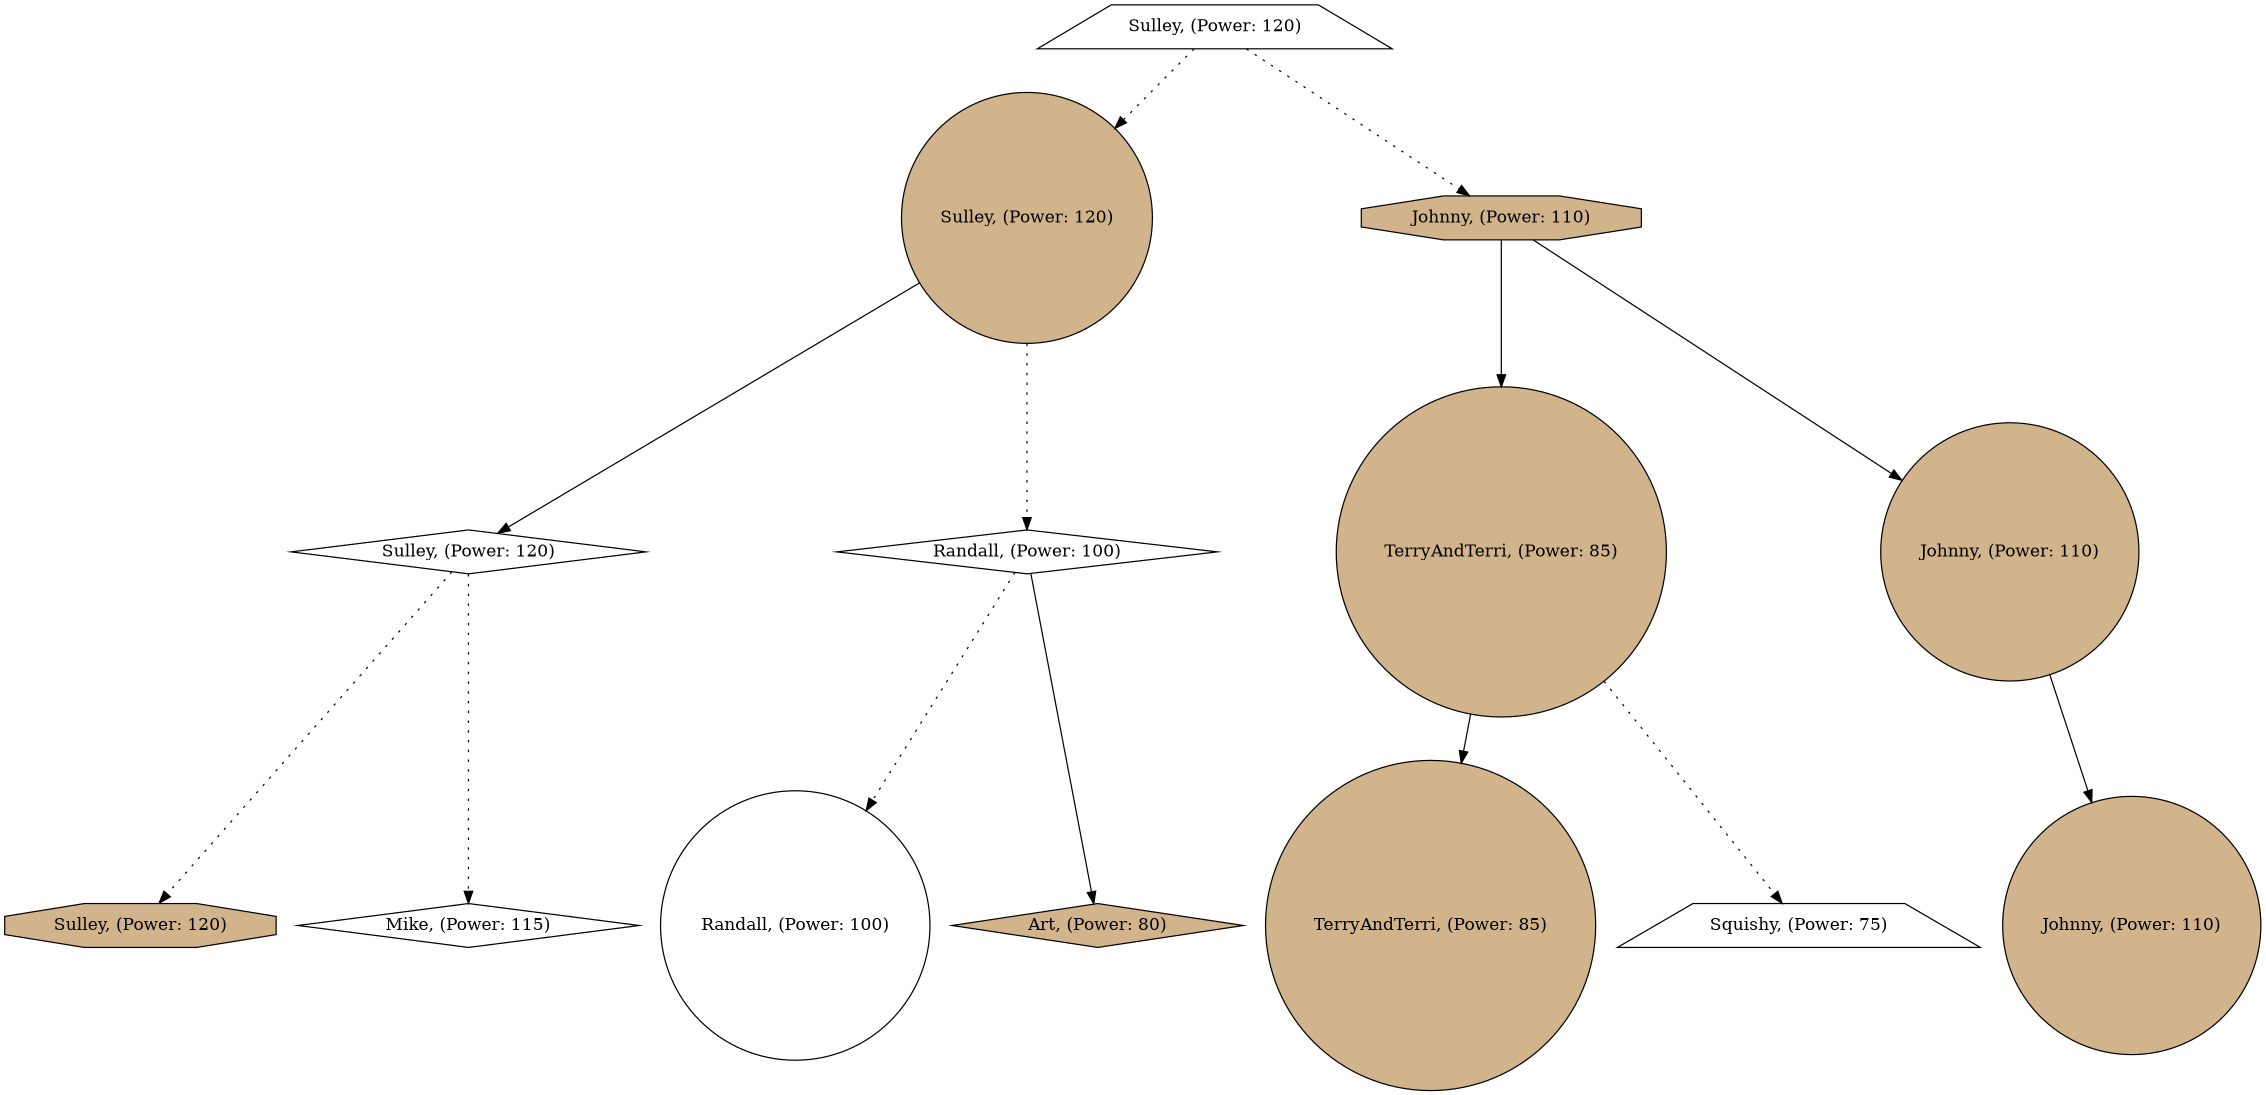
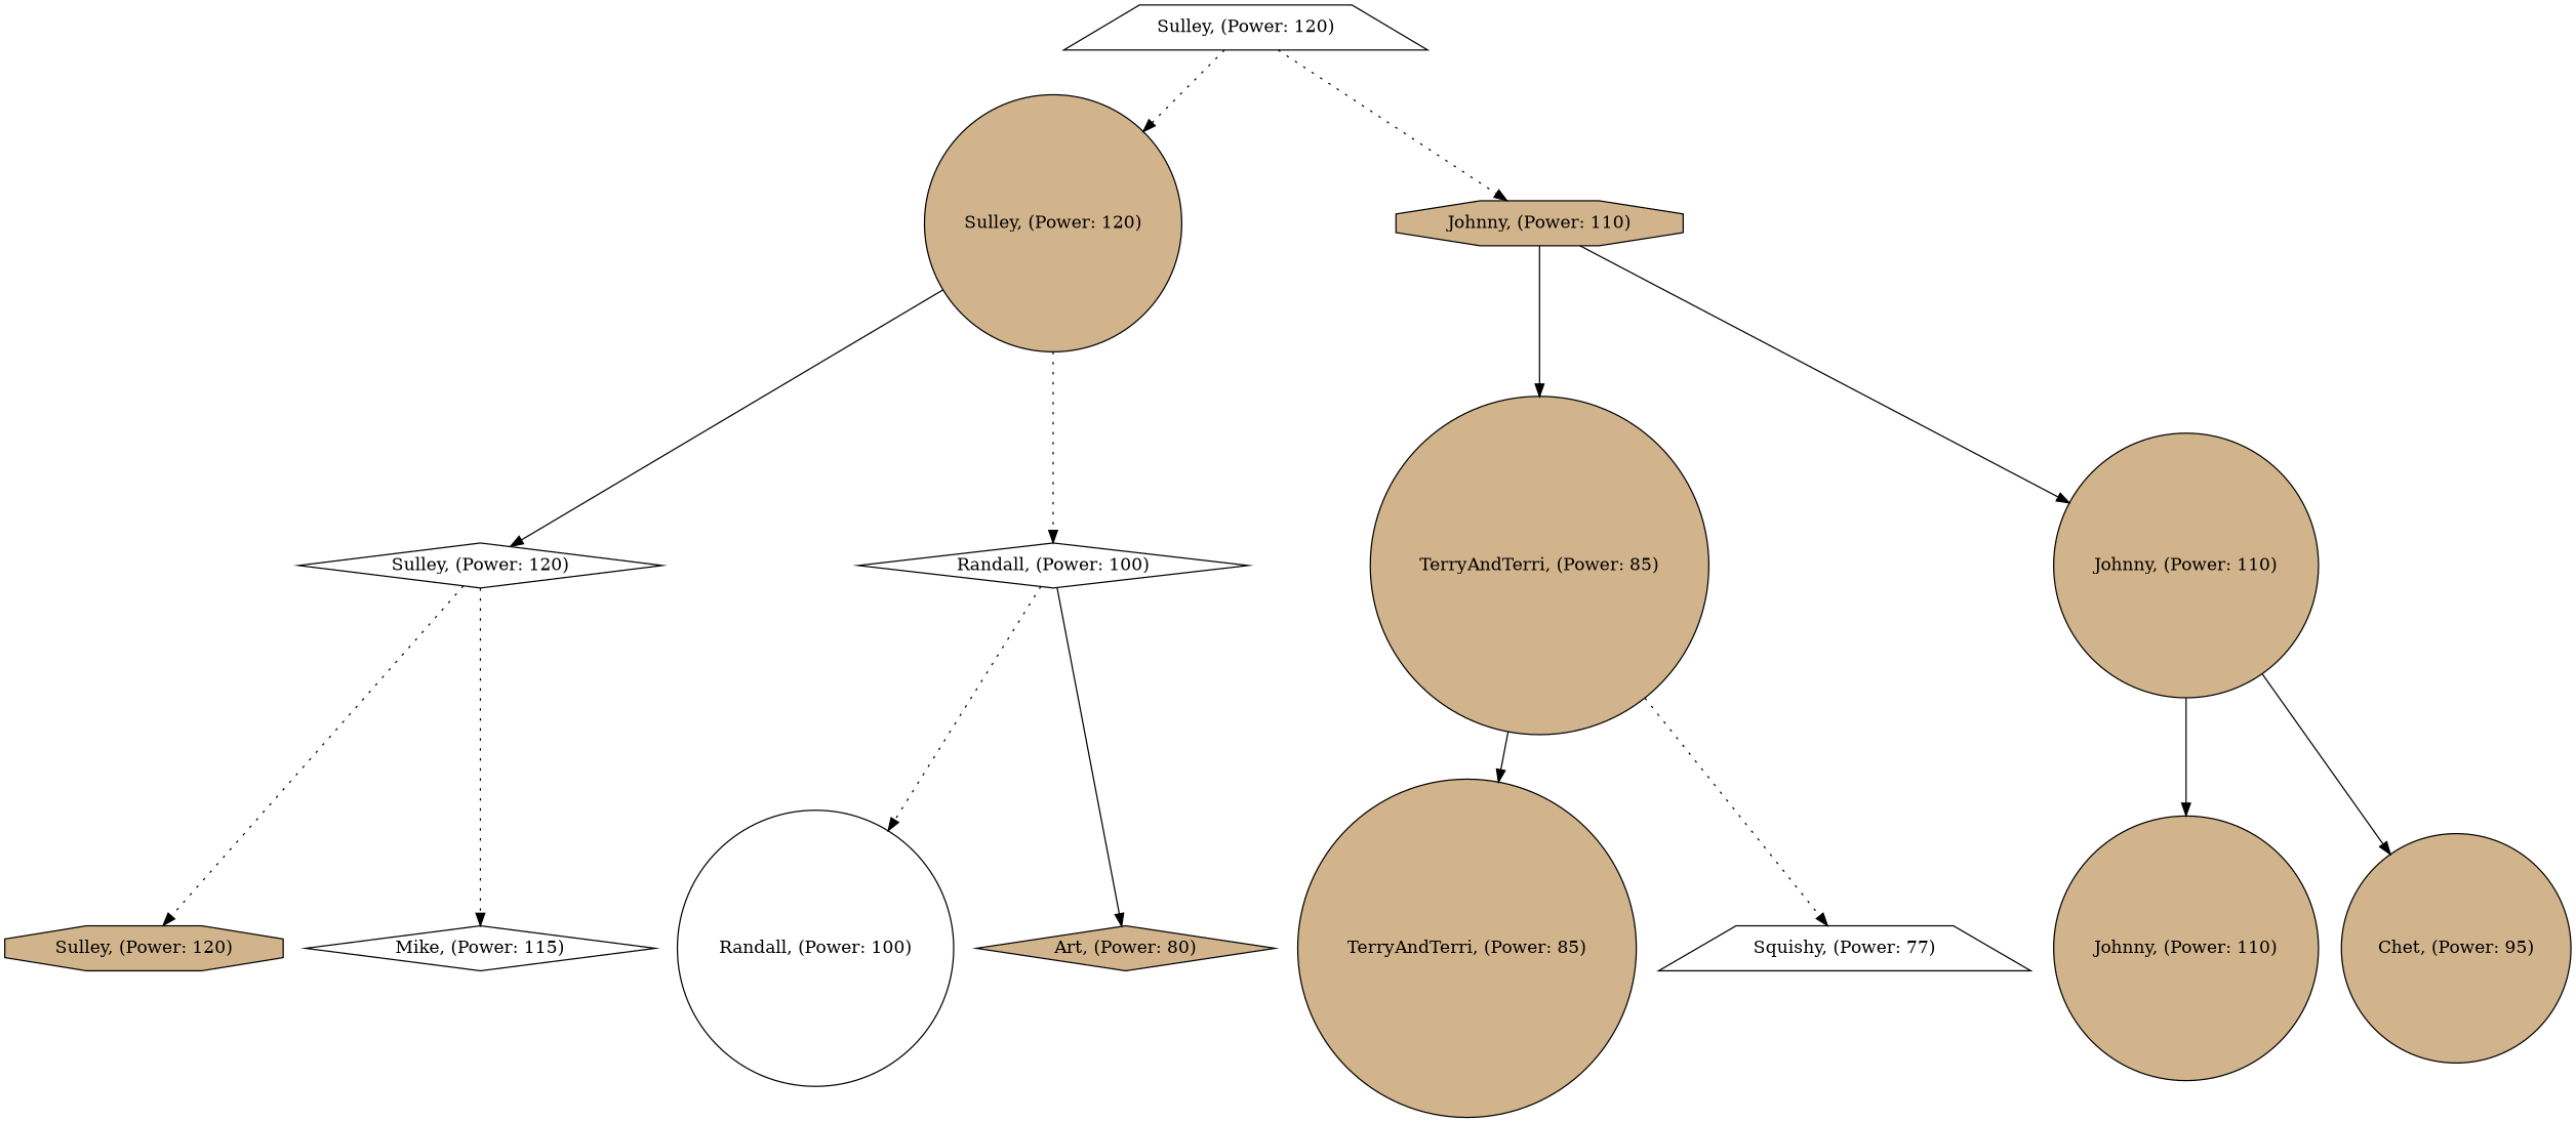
  digraph {
    node [fillcolor=tan shape=circle style=filled]
    edge [style=dotted]
    n1 [fillcolor=white label="Sulley, (Power: 120)" shape=trapezium]
    n2 [label="Sulley, (Power: 120)"]
    n3 [label="Johnny, (Power: 110)" shape=octagon]
    n4 [fillcolor=white label="Sulley, (Power: 120)" shape=diamond]
    n5 [fillcolor=white label="Randall, (Power: 100)" shape=diamond]
    n6 [label="TerryAndTerri, (Power: 85)"]
    n7 [label="Johnny, (Power: 110)"]
    n8 [label="Sulley, (Power: 120)" shape=octagon]
    n9 [fillcolor=white label="Mike, (Power: 115)" shape=diamond]
    n10 [fillcolor=white label="Randall, (Power: 100)"]
    n11 [label="Art, (Power: 80)" shape=diamond]
    n12 [label="TerryAndTerri, (Power: 85)"]
-   n13 [fillcolor=white label="Squishy, (Power: 75)" shape=trapezium]
+   n13 [fillcolor=white label="Squishy, (Power: 77)" shape=trapezium]
    n14 [label="Johnny, (Power: 110)"]
+   n15 [label="Chet, (Power: 95)"]
    n1 -> n2
    n1 -> n3
    n2 -> n4 [style=solid]
    n2 -> n5
    n3 -> n6 [style=solid]
    n3 -> n7 [style=solid]
    n4 -> n8
    n4 -> n9
    n5 -> n10
    n5 -> n11 [style=solid]
    n6 -> n12 [style=solid]
    n6 -> n13
    n7 -> n14 [style=solid]
+   n7 -> n15 [style=solid]
  }
